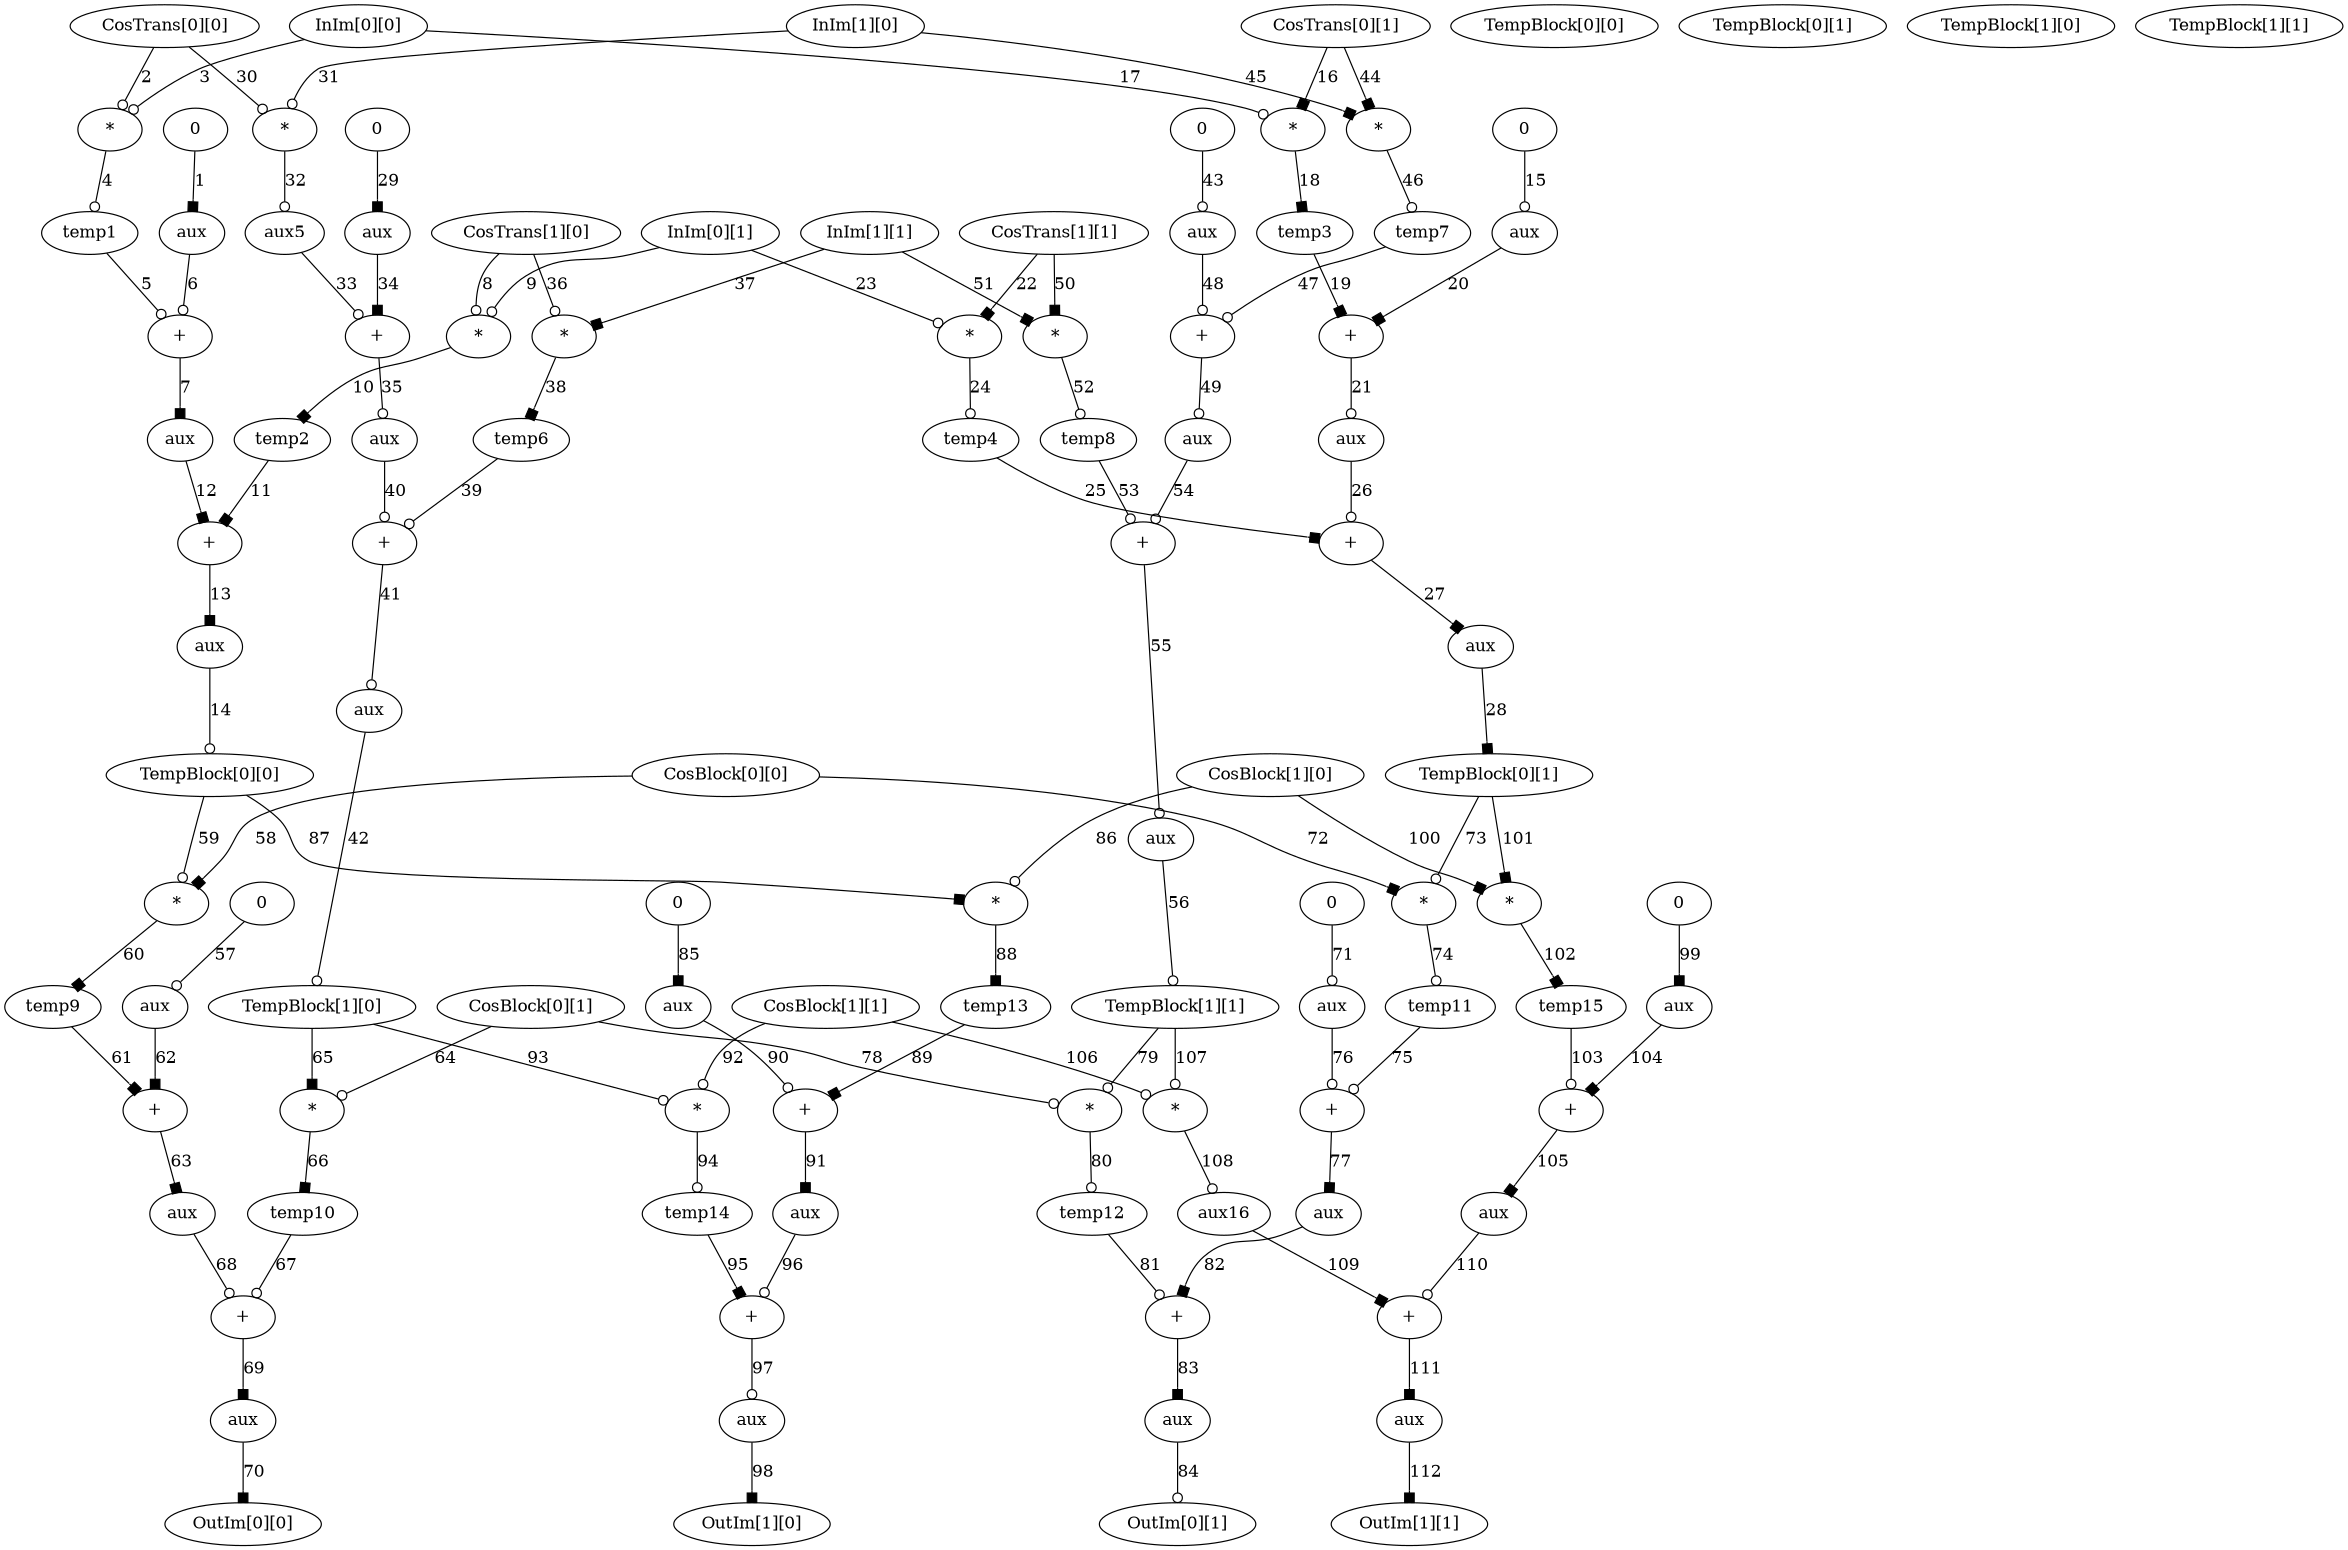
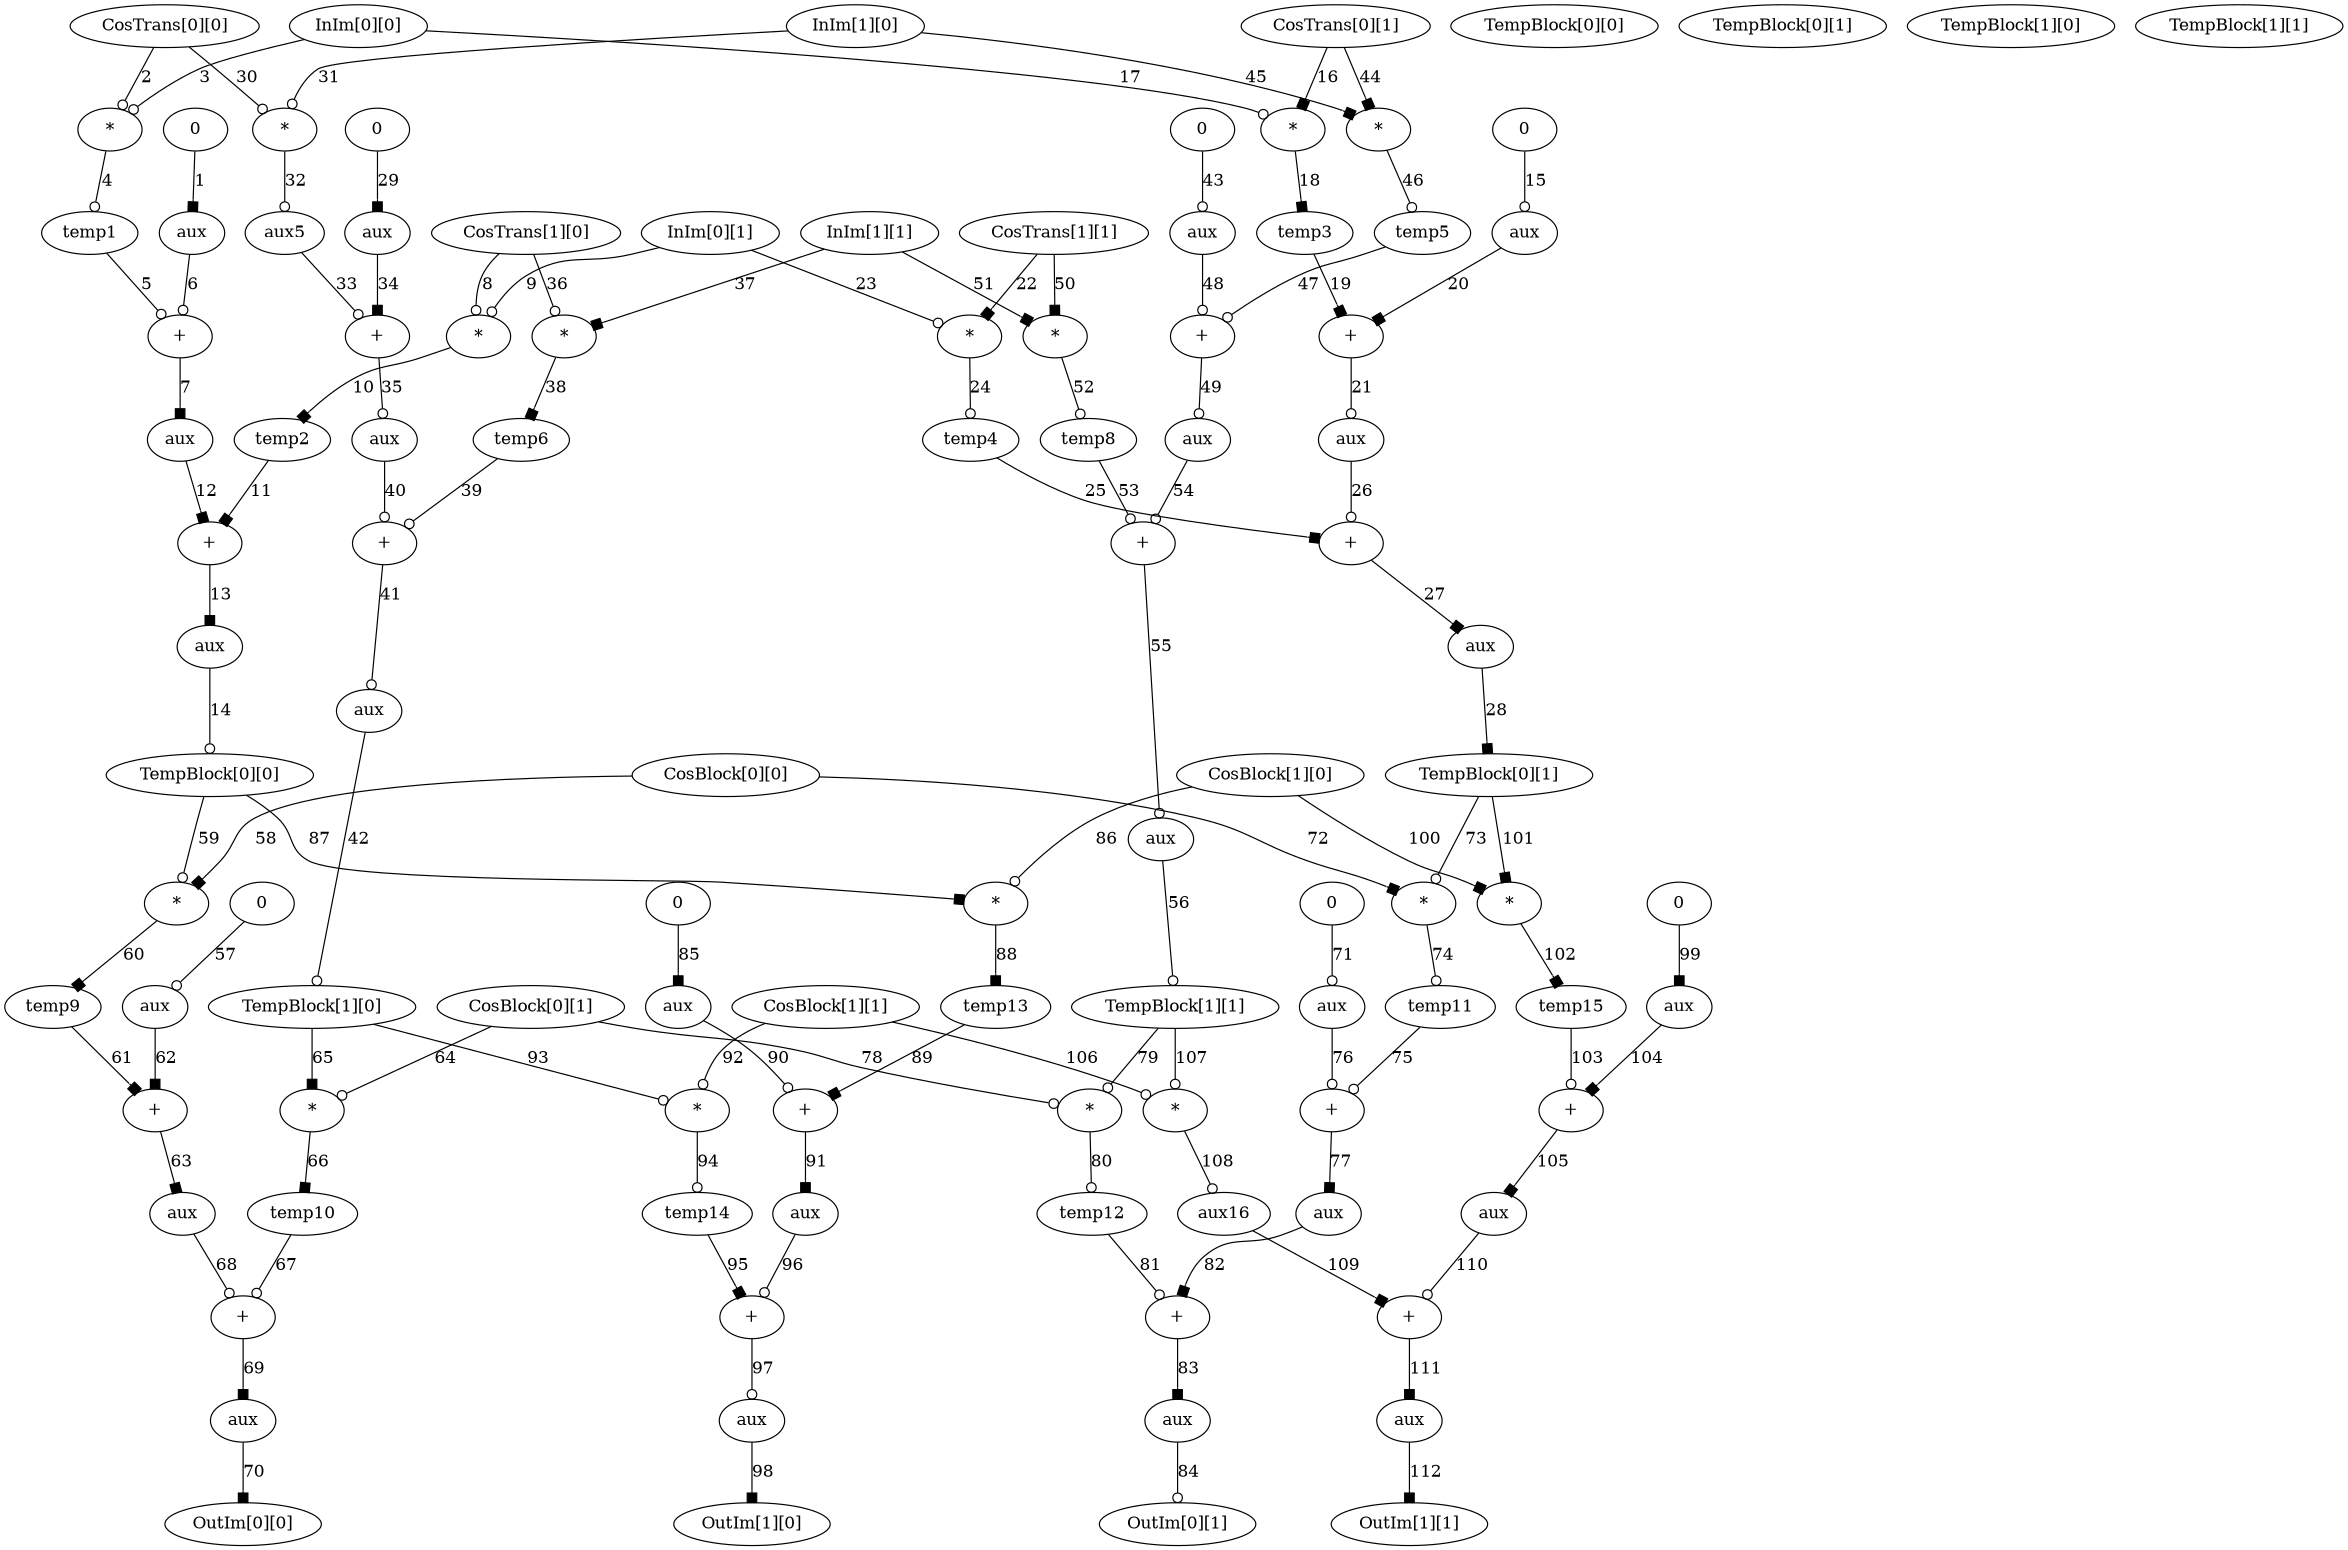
  digraph {
    node [att1=var att3=int]
    edge [arrowhead=odot]
    n1 [att2=inte label="InIm[0][0]"]
    n2 [att1=op label="*" att3=""]
    n3 [att1=op label="*" att3=""]
    n4 [att2=loc att3=float label=temp1]
    n5 [att2=loc att3=float label=temp3]
    n6 [att2=inte label="InIm[0][1]"]
    n7 [att1=op label="*" att3=""]
    n8 [att1=op label="*" att3=""]
    n9 [att2=loc att3=float label=temp2]
    n10 [att2=loc att3=float label=temp4]
    n11 [att2=inte label="InIm[1][0]"]
    n12 [att1=op label="*" att3=""]
    n13 [att1=op label="*" att3=""]
    n14 [att2=loc att3=float label=aux5]
-   n15 [att2=loc att3=float label=temp7]
+   n15 [att2=loc att3=float label=temp5]
    n16 [att2=inte label="InIm[1][1]"]
    n17 [att1=op label="*" att3=""]
    n18 [att1=op label="*" att3=""]
    n19 [att2=loc att3=float label=temp6]
    n20 [att2=loc att3=float label=temp8]
    n21 [att2=inte label="TempBlock[0][0]"]
    n22 [att2=inte label="TempBlock[0][1]"]
    n23 [att2=inte label="TempBlock[1][0]"]
    n24 [att2=inte label="TempBlock[1][1]"]
    n25 [att2=inte label="CosTrans[0][0]"]
    n26 [att2=inte label="CosTrans[0][1]"]
    n27 [att2=inte label="CosTrans[1][0]"]
    n28 [att2=inte label="CosTrans[1][1]"]
    n29 [att2=inte label="CosBlock[0][0]"]
    n30 [att1=op label="*" att3=""]
    n31 [att1=op label="*" att3=""]
    n32 [att2=loc att3=float label=temp9]
    n33 [att2=loc att3=float label=temp11]
    n34 [att2=inte label="CosBlock[0][1]"]
    n35 [att1=op label="*" att3=""]
    n36 [att1=op label="*" att3=""]
    n37 [att2=loc att3=float label=temp10]
    n38 [att2=loc att3=float label=temp12]
    n39 [att2=inte label="CosBlock[1][0]"]
    n40 [att1=op label="*" att3=""]
    n41 [att1=op label="*" att3=""]
    n42 [att2=loc att3=float label=temp13]
    n43 [att2=loc att3=float label=temp15]
    n44 [att2=inte label="CosBlock[1][1]"]
    n45 [att1=op label="*" att3=""]
    n46 [att1=op label="*" att3=""]
    n47 [att2=loc att3=float label=temp14]
    n48 [att2=loc att3=float label=aux16]
    n49 [att1=const label=0 att3=""]
    n50 [att2=loc label=aux]
    n51 [att1=op label="+" att3=""]
    n52 [att2=loc label=aux]
    n53 [att1=op label="+" att3=""]
    n54 [att2=loc label=aux]
    n55 [att2=inte label="TempBlock[0][0]"]
    n56 [att1=const label=0 att3=""]
    n57 [att2=loc label=aux]
    n58 [att1=op label="+" att3=""]
    n59 [att2=loc label=aux]
    n60 [att1=op label="+" att3=""]
    n61 [att2=loc label=aux]
    n62 [att2=inte label="TempBlock[0][1]"]
    n63 [att1=const label=0 att3=""]
    n64 [att2=loc label=aux]
    n65 [att1=op label="+" att3=""]
    n66 [att2=loc label=aux]
    n67 [att1=op label="+" att3=""]
    n68 [att2=loc label=aux]
    n69 [att2=inte label="TempBlock[1][0]"]
    n70 [att1=const label=0 att3=""]
    n71 [att2=loc label=aux]
    n72 [att1=op label="+" att3=""]
    n73 [att2=loc label=aux]
    n74 [att1=op label="+" att3=""]
    n75 [att2=loc label=aux]
    n76 [att2=inte label="TempBlock[1][1]"]
    n77 [att1=const label=0 att3=""]
    n78 [att2=loc label=aux]
    n79 [att1=op label="+" att3=""]
    n80 [att2=loc label=aux]
    n81 [att1=op label="+" att3=""]
    n82 [att2=loc label=aux]
    n83 [att2=inte label="OutIm[0][0]"]
    n84 [att1=const label=0 att3=""]
    n85 [att2=loc label=aux]
    n86 [att1=op label="+" att3=""]
    n87 [att2=loc label=aux]
    n88 [att1=op label="+" att3=""]
    n89 [att2=loc label=aux]
    n90 [att2=inte label="OutIm[0][1]"]
    n91 [att1=const label=0 att3=""]
    n92 [att2=loc label=aux]
    n93 [att1=op label="+" att3=""]
    n94 [att2=loc label=aux]
    n95 [att1=op label="+" att3=""]
    n96 [att2=loc label=aux]
    n97 [att2=inte label="OutIm[1][0]"]
    n98 [att1=const label=0 att3=""]
    n99 [att2=loc label=aux]
    n100 [att1=op label="+" att3=""]
    n101 [att2=loc label=aux]
    n102 [att1=op label="+" att3=""]
    n103 [att2=loc label=aux]
    n104 [att2=inte label="OutIm[1][1]"]
    n1 -> n2 [label=3 ord=3]
    n1 -> n3 [label=17 ord=17]
    n2 -> n4 [label=4 ord=4]
    n3 -> n5 [arrowhead=box label=18 ord=18]
    n4 -> n51 [label=5 ord=5]
    n5 -> n58 [arrowhead=box label=19 ord=19]
    n6 -> n7 [label=9 ord=9]
    n6 -> n8 [label=23 ord=23]
    n7 -> n9 [arrowhead=box label=10 ord=10]
    n8 -> n10 [label=24 ord=24]
    n9 -> n53 [arrowhead=box label=11 ord=11]
    n10 -> n60 [arrowhead=box label=25 ord=25]
    n11 -> n12 [label=31 ord=31]
    n11 -> n13 [arrowhead=box label=45 ord=45]
    n12 -> n14 [label=32 ord=32]
    n13 -> n15 [label=46 ord=46]
    n14 -> n65 [label=33 ord=33]
    n15 -> n72 [label=47 ord=47]
    n16 -> n17 [arrowhead=box label=37 ord=37]
    n16 -> n18 [arrowhead=box label=51 ord=51]
    n17 -> n19 [arrowhead=box label=38 ord=38]
    n18 -> n20 [label=52 ord=52]
    n19 -> n67 [label=39 ord=39]
    n20 -> n74 [label=53 ord=53]
    n25 -> n2 [label=2 ord=2]
    n25 -> n12 [label=30 ord=30]
    n26 -> n3 [arrowhead=box label=16 ord=16]
    n26 -> n13 [arrowhead=box label=44 ord=44]
    n27 -> n7 [label=8 ord=8]
    n27 -> n17 [label=36 ord=36]
    n28 -> n8 [arrowhead=box label=22 ord=22]
    n28 -> n18 [arrowhead=box label=50 ord=50]
    n29 -> n30 [arrowhead=box label=58 ord=58]
    n29 -> n31 [arrowhead=box label=72 ord=72]
    n30 -> n32 [arrowhead=box label=60 ord=60]
    n31 -> n33 [label=74 ord=74]
    n32 -> n79 [arrowhead=box label=61 ord=61]
    n33 -> n86 [label=75 ord=75]
    n34 -> n35 [label=64 ord=64]
    n34 -> n36 [label=78 ord=78]
    n35 -> n37 [arrowhead=box label=66 ord=66]
    n36 -> n38 [label=80 ord=80]
    n37 -> n81 [label=67 ord=67]
    n38 -> n88 [label=81 ord=81]
    n39 -> n40 [label=86 ord=86]
    n39 -> n41 [arrowhead=box label=100 ord=100]
    n40 -> n42 [arrowhead=box label=88 ord=88]
    n41 -> n43 [arrowhead=box label=102 ord=102]
    n42 -> n93 [arrowhead=box label=89 ord=89]
    n43 -> n100 [label=103 ord=103]
    n44 -> n45 [label=92 ord=92]
    n44 -> n46 [label=106 ord=106]
    n45 -> n47 [label=94 ord=94]
    n46 -> n48 [label=108 ord=108]
    n47 -> n95 [arrowhead=box label=95 ord=95]
    n48 -> n102 [arrowhead=box label=109 ord=109]
    n49 -> n50 [arrowhead=box label=1 ord=1]
    n50 -> n51 [label=6 ord=6]
    n51 -> n52 [arrowhead=box label=7 ord=7]
    n52 -> n53 [arrowhead=box label=12 ord=12]
    n53 -> n54 [arrowhead=box label=13 ord=13]
    n54 -> n55 [label=14 ord=14]
    n55 -> n30 [label=59 ord=59]
    n55 -> n40 [arrowhead=box label=87 ord=87]
    n56 -> n57 [label=15 ord=15]
    n57 -> n58 [arrowhead=box label=20 ord=20]
    n58 -> n59 [label=21 ord=21]
    n59 -> n60 [label=26 ord=26]
    n60 -> n61 [arrowhead=box label=27 ord=27]
    n61 -> n62 [arrowhead=box label=28 ord=28]
    n62 -> n31 [label=73 ord=73]
    n62 -> n41 [arrowhead=box label=101 ord=101]
    n63 -> n64 [arrowhead=box label=29 ord=29]
    n64 -> n65 [arrowhead=box label=34 ord=34]
    n65 -> n66 [label=35 ord=35]
    n66 -> n67 [label=40 ord=40]
    n67 -> n68 [label=41 ord=41]
    n68 -> n69 [label=42 ord=42]
    n69 -> n35 [arrowhead=box label=65 ord=65]
    n69 -> n45 [label=93 ord=93]
    n70 -> n71 [label=43 ord=43]
    n71 -> n72 [label=48 ord=48]
    n72 -> n73 [label=49 ord=49]
    n73 -> n74 [label=54 ord=54]
    n74 -> n75 [label=55 ord=55]
    n75 -> n76 [label=56 ord=56]
    n76 -> n36 [label=79 ord=79]
    n76 -> n46 [label=107 ord=107]
    n77 -> n78 [label=57 ord=57]
    n78 -> n79 [arrowhead=box label=62 ord=62]
    n79 -> n80 [arrowhead=box label=63 ord=63]
    n80 -> n81 [label=68 ord=68]
    n81 -> n82 [arrowhead=box label=69 ord=69]
    n82 -> n83 [arrowhead=box label=70 ord=70]
    n84 -> n85 [label=71 ord=71]
    n85 -> n86 [label=76 ord=76]
    n86 -> n87 [arrowhead=box label=77 ord=77]
    n87 -> n88 [arrowhead=box label=82 ord=82]
    n88 -> n89 [arrowhead=box label=83 ord=83]
    n89 -> n90 [label=84 ord=84]
    n91 -> n92 [arrowhead=box label=85 ord=85]
    n92 -> n93 [label=90 ord=90]
    n93 -> n94 [arrowhead=box label=91 ord=91]
    n94 -> n95 [label=96 ord=96]
    n95 -> n96 [label=97 ord=97]
    n96 -> n97 [arrowhead=box label=98 ord=98]
    n98 -> n99 [arrowhead=box label=99 ord=99]
    n99 -> n100 [arrowhead=box label=104 ord=104]
    n100 -> n101 [arrowhead=box label=105 ord=105]
    n101 -> n102 [label=110 ord=110]
    n102 -> n103 [arrowhead=box label=111 ord=111]
    n103 -> n104 [arrowhead=box label=112 ord=112]
  }
